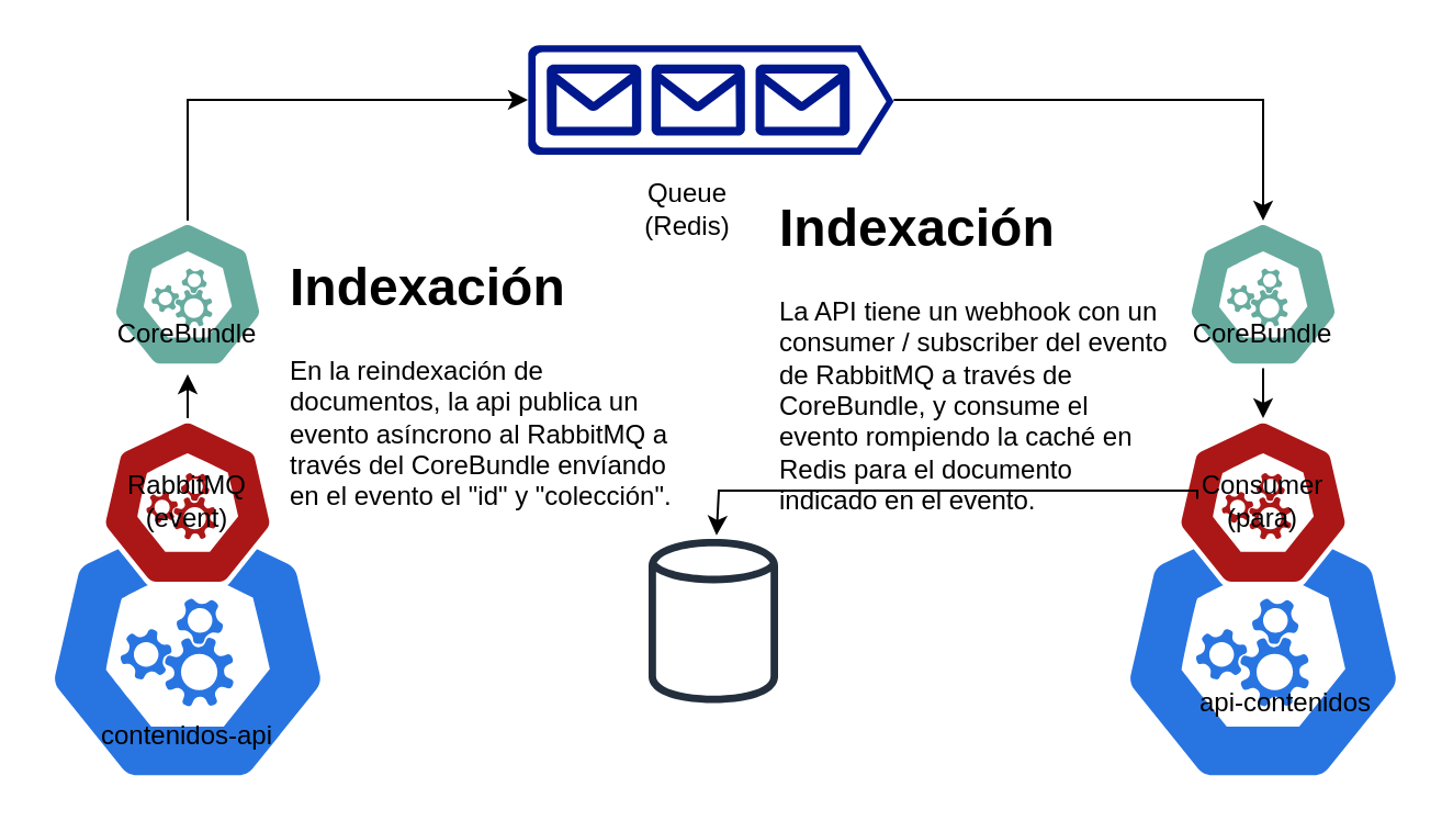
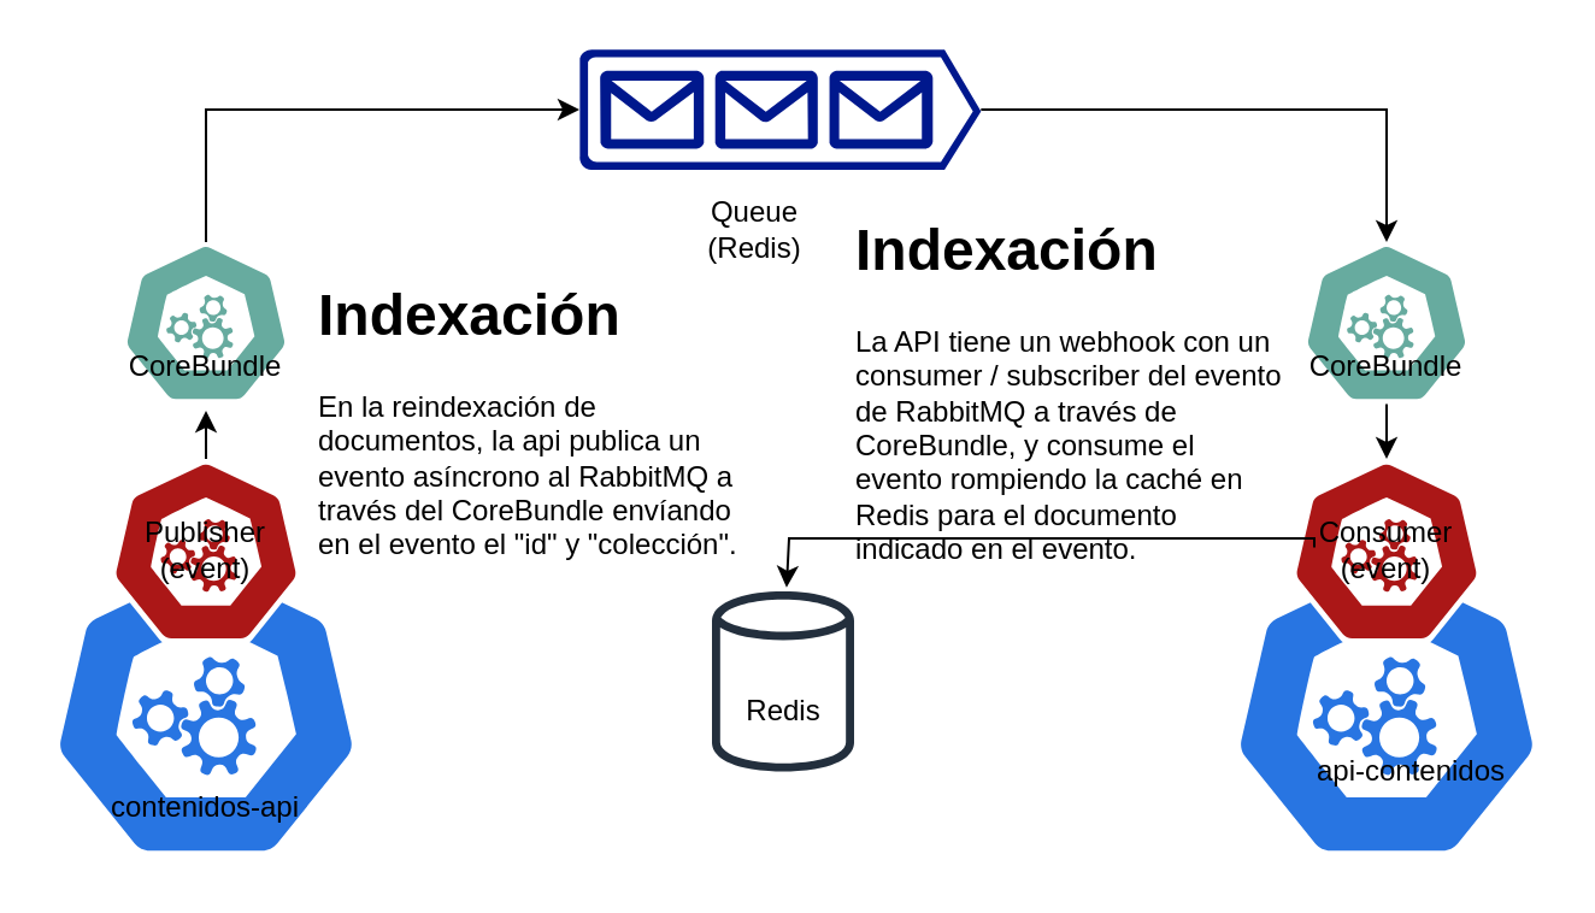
  <mxCell id="0" />
  <mxCell id="1" parent="0" />
  <mxCell id="2" value="" style="sketch=0;outlineConnect=0;fontColor=#232F3E;gradientColor=none;fillColor=#232F3D;strokeColor=none;dashed=0;verticalLabelPosition=bottom;verticalAlign=top;align=center;html=1;fontSize=12;fontStyle=0;aspect=fixed;pointerEvents=1;shape=mxgraph.aws4.generic_database;" vertex="1" parent="1"><mxGeometry x="295" y="243.4" width="59" height="78" as="geometry" /></mxCell>
+ <mxCell id="3" value="Redis" style="text;html=1;align=center;verticalAlign=middle;whiteSpace=wrap;rounded=0;" vertex="1" parent="1"><mxGeometry x="295" y="280" width="60" height="30" as="geometry" /></mxCell>
  <mxCell id="4" value="" style="sketch=0;aspect=fixed;pointerEvents=1;shadow=0;dashed=0;html=1;strokeColor=none;labelPosition=center;verticalLabelPosition=bottom;verticalAlign=top;align=center;fillColor=#00188D;shape=mxgraph.azure.queue_generic" vertex="1" parent="1"><mxGeometry x="240" y="20" width="166.67" height="50" as="geometry" /></mxCell>
  <mxCell id="5" value="Queue&lt;div&gt;(Redis)&lt;/div&gt;" style="text;html=1;align=center;verticalAlign=middle;whiteSpace=wrap;rounded=0;" vertex="1" parent="1"><mxGeometry x="283.33" y="80" width="60" height="30" as="geometry" /></mxCell>
  <mxCell id="6" value="" style="aspect=fixed;sketch=0;html=1;dashed=0;whitespace=wrap;verticalLabelPosition=bottom;verticalAlign=top;fillColor=#2875E2;strokeColor=#ffffff;points=[[0.005,0.63,0],[0.1,0.2,0],[0.9,0.2,0],[0.5,0,0],[0.995,0.63,0],[0.72,0.99,0],[0.5,1,0],[0.28,0.99,0]];shape=mxgraph.kubernetes.icon2;prIcon=api" vertex="1" parent="1"><mxGeometry x="510" y="231.6" width="130" height="124.8" as="geometry" /></mxCell>
  <mxCell id="7" value="api-contenidos" style="text;html=1;align=center;verticalAlign=middle;whiteSpace=wrap;rounded=0;" vertex="1" parent="1"><mxGeometry x="542.5" y="305" width="85" height="30" as="geometry" /></mxCell>
  <mxCell id="8" value="" style="aspect=fixed;sketch=0;html=1;dashed=0;whitespace=wrap;verticalLabelPosition=bottom;verticalAlign=top;fillColor=#2875E2;strokeColor=#ffffff;points=[[0.005,0.63,0],[0.1,0.2,0],[0.9,0.2,0],[0.5,0,0],[0.995,0.63,0],[0.72,0.99,0],[0.5,1,0],[0.28,0.99,0]];shape=mxgraph.kubernetes.icon2;prIcon=api" vertex="1" parent="1"><mxGeometry x="20" y="231.6" width="130" height="124.8" as="geometry" /></mxCell>
  <mxCell id="9" value="contenidos-api" style="text;html=1;align=center;verticalAlign=middle;whiteSpace=wrap;rounded=0;" vertex="1" parent="1"><mxGeometry x="40" y="320" width="90" height="30" as="geometry" /></mxCell>
  <mxCell id="10" style="edgeStyle=orthogonalEdgeStyle;rounded=0;orthogonalLoop=1;jettySize=auto;html=1;exitX=0.5;exitY=0;exitDx=0;exitDy=0;exitPerimeter=0;" edge="1" parent="1" source="11"><mxGeometry relative="1" as="geometry"><mxPoint x="85" y="170" as="targetPoint" /></mxGeometry></mxCell>
  <mxCell id="11" value="" style="aspect=fixed;sketch=0;html=1;dashed=0;whitespace=wrap;verticalLabelPosition=bottom;verticalAlign=top;fillColor=#ab1717;strokeColor=#ffffff;points=[[0.005,0.63,0],[0.1,0.2,0],[0.9,0.2,0],[0.5,0,0],[0.995,0.63,0],[0.72,0.99,0],[0.5,1,0],[0.28,0.99,0]];shape=mxgraph.kubernetes.icon2;prIcon=api" vertex="1" parent="1"><mxGeometry x="45" y="190" width="80" height="76.8" as="geometry" /></mxCell>
- <mxCell id="12" value="RabbitMQ&lt;div&gt;(event)&lt;/div&gt;" style="text;html=1;align=center;verticalAlign=middle;whiteSpace=wrap;rounded=0;" vertex="1" parent="1"><mxGeometry x="55" y="213.4" width="60" height="30" as="geometry" /></mxCell>
+ <mxCell id="12" value="Publisher&lt;div&gt;(event)&lt;/div&gt;" style="text;html=1;align=center;verticalAlign=middle;whiteSpace=wrap;rounded=0;" vertex="1" parent="1"><mxGeometry x="55" y="213.4" width="60" height="30" as="geometry" /></mxCell>
  <mxCell id="13" value="" style="aspect=fixed;sketch=0;html=1;dashed=0;whitespace=wrap;verticalLabelPosition=bottom;verticalAlign=top;fillColor=#67AB9F;strokeColor=#ffffff;points=[[0.005,0.63,0],[0.1,0.2,0],[0.9,0.2,0],[0.5,0,0],[0.995,0.63,0],[0.72,0.99,0],[0.5,1,0],[0.28,0.99,0]];shape=mxgraph.kubernetes.icon2;prIcon=api" vertex="1" parent="1"><mxGeometry x="50" y="100" width="70" height="67.2" as="geometry" /></mxCell>
  <mxCell id="14" value="CoreBundle" style="text;html=1;align=center;verticalAlign=middle;whiteSpace=wrap;rounded=0;" vertex="1" parent="1"><mxGeometry x="55" y="137.2" width="60" height="30" as="geometry" /></mxCell>
  <mxCell id="15" style="edgeStyle=orthogonalEdgeStyle;rounded=0;orthogonalLoop=1;jettySize=auto;html=1;exitX=0.5;exitY=0;exitDx=0;exitDy=0;exitPerimeter=0;entryX=0;entryY=0.5;entryDx=0;entryDy=0;entryPerimeter=0;" edge="1" parent="1" source="13" target="4"><mxGeometry relative="1" as="geometry" /></mxCell>
  <mxCell id="16" value="" style="aspect=fixed;sketch=0;html=1;dashed=0;whitespace=wrap;verticalLabelPosition=bottom;verticalAlign=top;fillColor=#67AB9F;strokeColor=#ffffff;points=[[0.005,0.63,0],[0.1,0.2,0],[0.9,0.2,0],[0.5,0,0],[0.995,0.63,0],[0.72,0.99,0],[0.5,1,0],[0.28,0.99,0]];shape=mxgraph.kubernetes.icon2;prIcon=api" vertex="1" parent="1"><mxGeometry x="540" y="100" width="70" height="67.2" as="geometry" /></mxCell>
  <mxCell id="17" value="CoreBundle" style="text;html=1;align=center;verticalAlign=middle;whiteSpace=wrap;rounded=0;" vertex="1" parent="1"><mxGeometry x="545" y="137.2" width="60" height="30" as="geometry" /></mxCell>
  <mxCell id="18" value="" style="aspect=fixed;sketch=0;html=1;dashed=0;whitespace=wrap;verticalLabelPosition=bottom;verticalAlign=top;fillColor=#ab1717;strokeColor=#ffffff;points=[[0.005,0.63,0],[0.1,0.2,0],[0.9,0.2,0],[0.5,0,0],[0.995,0.63,0],[0.72,0.99,0],[0.5,1,0],[0.28,0.99,0]];shape=mxgraph.kubernetes.icon2;prIcon=api" vertex="1" parent="1"><mxGeometry x="535" y="190" width="80" height="76.8" as="geometry" /></mxCell>
- <mxCell id="19" value="&lt;div&gt;Consumer (para)&lt;/div&gt;" style="text;html=1;align=center;verticalAlign=middle;whiteSpace=wrap;rounded=0;" vertex="1" parent="1"><mxGeometry x="545" y="213.4" width="60" height="30" as="geometry" /></mxCell>
+ <mxCell id="19" value="&lt;div&gt;Consumer (event)&lt;/div&gt;" style="text;html=1;align=center;verticalAlign=middle;whiteSpace=wrap;rounded=0;" vertex="1" parent="1"><mxGeometry x="545" y="213.4" width="60" height="30" as="geometry" /></mxCell>
  <mxCell id="20" style="edgeStyle=orthogonalEdgeStyle;rounded=0;orthogonalLoop=1;jettySize=auto;html=1;entryX=0.5;entryY=0;entryDx=0;entryDy=0;entryPerimeter=0;" edge="1" parent="1" source="4" target="16"><mxGeometry relative="1" as="geometry" /></mxCell>
  <mxCell id="21" style="edgeStyle=orthogonalEdgeStyle;rounded=0;orthogonalLoop=1;jettySize=auto;html=1;entryX=0.5;entryY=0;entryDx=0;entryDy=0;entryPerimeter=0;" edge="1" parent="1" source="17" target="18"><mxGeometry relative="1" as="geometry" /></mxCell>
  <mxCell id="22" style="edgeStyle=orthogonalEdgeStyle;rounded=0;orthogonalLoop=1;jettySize=auto;html=1;entryX=0.525;entryY=0;entryDx=0;entryDy=0;entryPerimeter=0;" edge="1" parent="1"><mxGeometry relative="1" as="geometry"><mxPoint x="545" y="226.78" as="sourcePoint" /><mxPoint x="325.975" y="243.4" as="targetPoint" /><Array as="points"><mxPoint x="545" y="223" /><mxPoint x="327" y="223" /></Array></mxGeometry></mxCell>
  <mxCell id="23" value="&lt;h1 style=&quot;margin-top: 0px;&quot;&gt;Indexación&lt;/h1&gt;&lt;p&gt;En la reindexación de documentos, la api publica un evento asíncrono al RabbitMQ a través del CoreBundle envíando en el evento el &quot;id&quot; y &quot;colección&quot;.&lt;/p&gt;" style="text;html=1;whiteSpace=wrap;overflow=hidden;rounded=0;" vertex="1" parent="1"><mxGeometry x="130" y="110" width="180" height="120" as="geometry" /></mxCell>
  <mxCell id="24" value="&lt;h1 style=&quot;margin-top: 0px;&quot;&gt;Indexación&lt;/h1&gt;&lt;p&gt;La API tiene un webhook con un consumer / subscriber del evento de RabbitMQ a través de CoreBundle, y consume el evento rompiendo la caché en Redis para el documento indicado en el evento.&lt;/p&gt;" style="text;html=1;whiteSpace=wrap;overflow=hidden;rounded=0;" vertex="1" parent="1"><mxGeometry x="352.5" y="83.4" width="180" height="160" as="geometry" /></mxCell>
